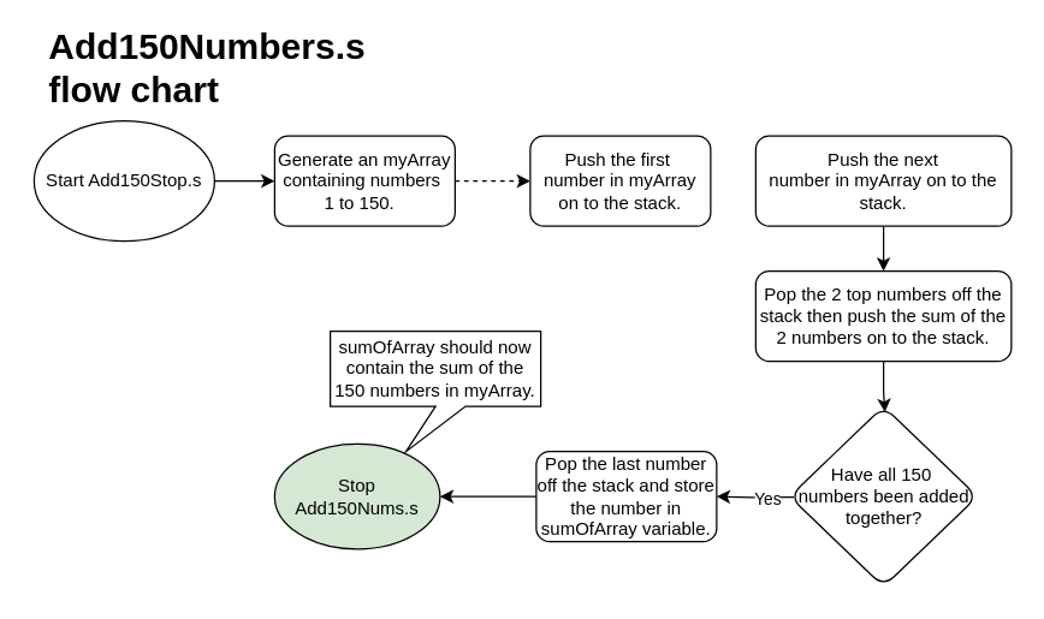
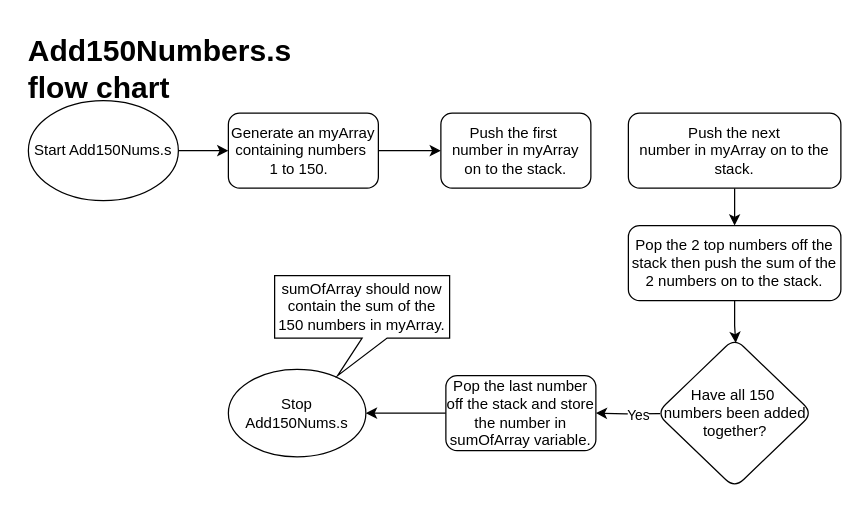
  <mxCell id="0" />
  <mxCell id="1" parent="0" />
  <mxCell id="2" style="edgeStyle=orthogonalEdgeStyle;rounded=0;orthogonalLoop=1;jettySize=auto;html=1;entryX=0;entryY=0.5;entryDx=0;entryDy=0;" parent="1" source="3" target="5" edge="1"><mxGeometry relative="1" as="geometry" /></mxCell>
- <mxCell id="3" value="Start Add150Stop.s" style="ellipse;whiteSpace=wrap;html=1;" parent="1" vertex="1"><mxGeometry x="22" y="80" width="120" height="80" as="geometry" /></mxCell>
- <mxCell id="4" value="" style="edgeStyle=orthogonalEdgeStyle;rounded=0;orthogonalLoop=1;jettySize=auto;html=1;dashed=1;" parent="1" source="5" target="6" edge="1"><mxGeometry relative="1" as="geometry" /></mxCell>
+ <mxCell id="3" value="Start Add150Nums.s" style="ellipse;whiteSpace=wrap;html=1;" parent="1" vertex="1"><mxGeometry x="22" y="80" width="120" height="80" as="geometry" /></mxCell>
+ <mxCell id="4" value="" style="edgeStyle=orthogonalEdgeStyle;rounded=0;orthogonalLoop=1;jettySize=auto;html=1;" parent="1" source="5" target="6" edge="1"><mxGeometry relative="1" as="geometry" /></mxCell>
  <mxCell id="5" value="Generate an myArray containing numbers&amp;nbsp;&lt;div&gt;1 to 150.&amp;nbsp;&amp;nbsp;&lt;/div&gt;" style="rounded=1;whiteSpace=wrap;html=1;" parent="1" vertex="1"><mxGeometry x="182" y="90" width="120" height="60" as="geometry" /></mxCell>
  <mxCell id="6" value="Push the first&amp;nbsp;&lt;div&gt;number in myArray on to the stack.&lt;/div&gt;" style="rounded=1;whiteSpace=wrap;html=1;" parent="1" vertex="1"><mxGeometry x="352" y="90" width="120" height="60" as="geometry" /></mxCell>
  <mxCell id="7" style="edgeStyle=orthogonalEdgeStyle;rounded=0;orthogonalLoop=1;jettySize=auto;html=1;entryX=0.5;entryY=0;entryDx=0;entryDy=0;" edge="1" parent="1" source="8" target="17"><mxGeometry relative="1" as="geometry" /></mxCell>
  <mxCell id="8" value="Push the next&lt;div&gt;number in myArray on to the stack.&lt;/div&gt;" style="whiteSpace=wrap;html=1;rounded=1;" parent="1" vertex="1"><mxGeometry x="502" y="90" width="170" height="60" as="geometry" /></mxCell>
  <mxCell id="9" value="" style="edgeStyle=orthogonalEdgeStyle;rounded=0;orthogonalLoop=1;jettySize=auto;html=1;exitX=0.023;exitY=0.504;exitDx=0;exitDy=0;exitPerimeter=0;" parent="1" source="11" target="13" edge="1"><mxGeometry relative="1" as="geometry" /></mxCell>
  <mxCell id="10" value="Yes" style="edgeLabel;html=1;align=center;verticalAlign=middle;resizable=0;points=[];" parent="9" vertex="1" connectable="0"><mxGeometry x="-0.296" y="1" relative="1" as="geometry"><mxPoint as="offset" /></mxGeometry></mxCell>
  <mxCell id="11" value="&lt;div&gt;Have all 150&amp;nbsp;&lt;/div&gt;&lt;div&gt;&lt;span style=&quot;background-color: initial;&quot;&gt;numbers been&amp;nbsp;&lt;/span&gt;&lt;span style=&quot;background-color: initial;&quot;&gt;added&lt;/span&gt;&lt;/div&gt;&lt;div&gt;&lt;span style=&quot;background-color: initial;&quot;&gt;together?&lt;/span&gt;&lt;/div&gt;" style="rhombus;whiteSpace=wrap;html=1;rounded=1;" parent="1" vertex="1"><mxGeometry x="524.5" y="270" width="125" height="120" as="geometry" /></mxCell>
  <mxCell id="12" value="" style="edgeStyle=orthogonalEdgeStyle;rounded=0;orthogonalLoop=1;jettySize=auto;html=1;" parent="1" source="13" target="14" edge="1"><mxGeometry relative="1" as="geometry" /></mxCell>
  <mxCell id="13" value="Pop the last number off the stack and store the number in sumOfArray variable." style="whiteSpace=wrap;html=1;rounded=1;" parent="1" vertex="1"><mxGeometry x="356" y="300" width="120" height="60" as="geometry" /></mxCell>
- <mxCell id="14" value="Stop Add150Nums.s" style="ellipse;whiteSpace=wrap;html=1;rounded=1;fillColor=#d5e8d4;" parent="1" vertex="1"><mxGeometry x="182" y="295" width="110" height="70" as="geometry" /></mxCell>
+ <mxCell id="14" value="Stop Add150Nums.s" style="ellipse;whiteSpace=wrap;html=1;rounded=1;" parent="1" vertex="1"><mxGeometry x="182" y="295" width="110" height="70" as="geometry" /></mxCell>
  <mxCell id="15" value="sumOfArray should now contain the sum of the 150 numbers in myArray." style="shape=callout;whiteSpace=wrap;html=1;perimeter=calloutPerimeter;position2=0.36;" parent="1" vertex="1"><mxGeometry x="219" y="220" width="140" height="80" as="geometry" /></mxCell>
- <mxCell id="16" value="&lt;h1 style=&quot;margin-top: 0px;&quot;&gt;&lt;span style=&quot;background-color: initial;&quot;&gt;Add150Numbers.s flow chart&lt;/span&gt;&lt;/h1&gt;" style="text;html=1;whiteSpace=wrap;overflow=hidden;rounded=0;" parent="1" vertex="1"><mxGeometry x="30" y="10" width="220" height="60" as="geometry" /></mxCell>
+ <mxCell id="16" value="&lt;h1 style=&quot;margin-top: 0px;&quot;&gt;&lt;span style=&quot;background-color: initial;&quot;&gt;Add150Numbers.s flow chart&lt;/span&gt;&lt;/h1&gt;" style="text;html=1;whiteSpace=wrap;overflow=hidden;rounded=0;" parent="1" vertex="1"><mxGeometry x="20" y="20" width="220" height="60" as="geometry" /></mxCell>
  <mxCell id="17" value="Pop the 2 top numbers off the stack then push the sum of the 2 numbers on to the stack." style="rounded=1;whiteSpace=wrap;html=1;" vertex="1" parent="1"><mxGeometry x="502" y="180" width="170" height="60" as="geometry" /></mxCell>
  <mxCell id="18" style="edgeStyle=orthogonalEdgeStyle;rounded=0;orthogonalLoop=1;jettySize=auto;html=1;entryX=0.507;entryY=0.032;entryDx=0;entryDy=0;entryPerimeter=0;" edge="1" parent="1" source="17" target="11"><mxGeometry relative="1" as="geometry"><mxPoint x="587" y="290" as="targetPoint" /></mxGeometry></mxCell>
